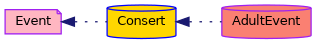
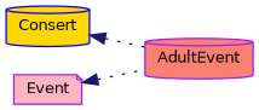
  digraph {
    rankdir=LR
    node [color=purple fontname=Helvetica fontsize=10 shape=cylinder style=filled]
    edge [color=midnightblue dir=back fontname=Helvetica fontsize=10 labelfontname=Helvetica labelfontsize=10 style=dotted]
    n1 [color=blue fillcolor=gold fontcolor=black height=0.2 label=Consert width=0.4]
    n2 [fillcolor=salmon height=0.2 label=AdultEvent width=0.4]
    n3 [fillcolor=lightpink height=0.2 label=Event shape=note width=0.4]
    n1 -> n2
-   n3 -> n1
+   n3 -> n2
  }
